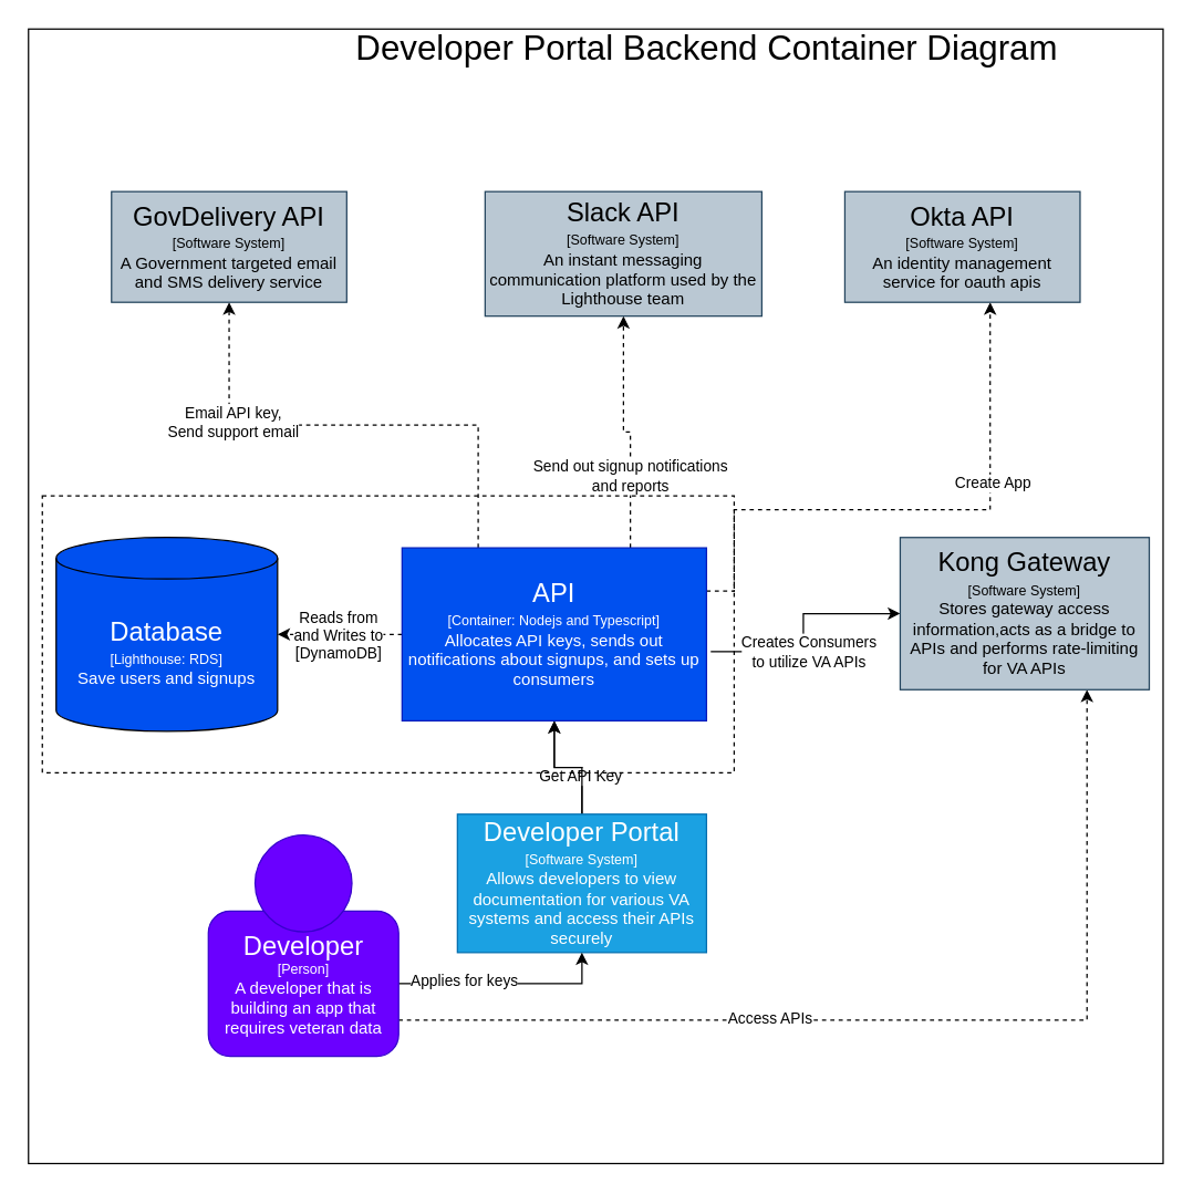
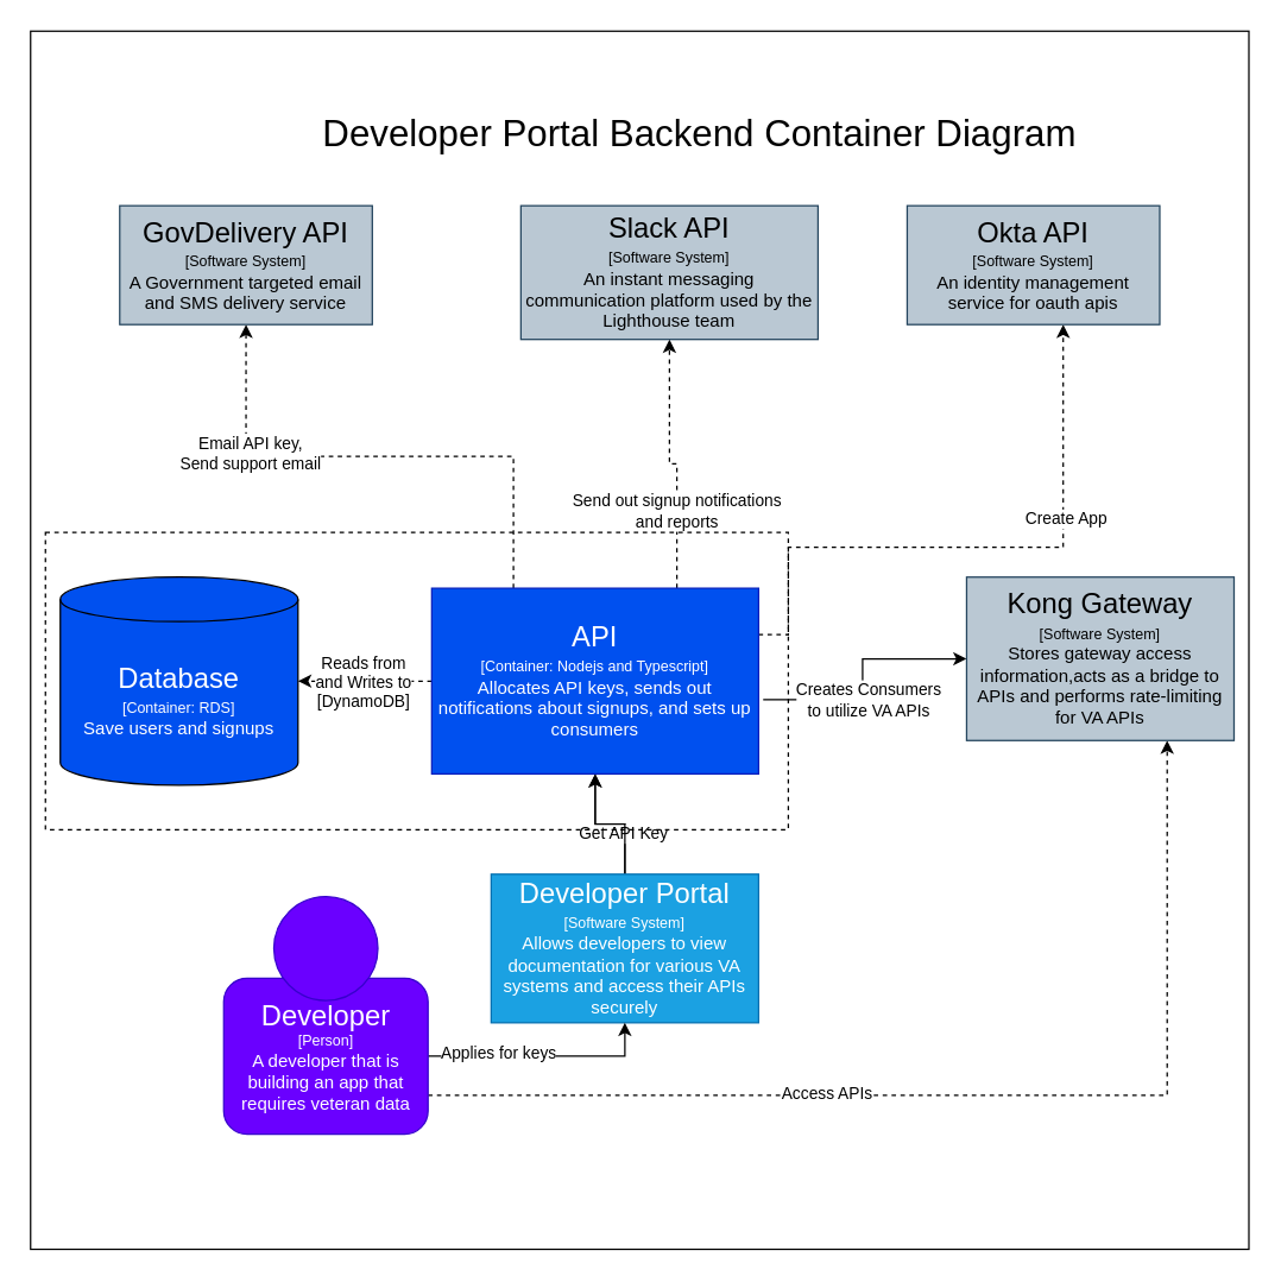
  <mxCell id="0" />
  <mxCell id="1" parent="0" />
  <mxCell id="2" value="" style="whiteSpace=wrap;html=1;aspect=fixed;" parent="1" vertex="1"><mxGeometry x="20" y="20.5" width="820" height="820" as="geometry" /></mxCell>
  <mxCell id="3" style="edgeStyle=orthogonalEdgeStyle;rounded=0;orthogonalLoop=1;jettySize=auto;html=1;exitX=1;exitY=0.25;exitDx=0;exitDy=0;dashed=1;" parent="1" source="31" target="25" edge="1"><mxGeometry relative="1" as="geometry"><Array as="points"><mxPoint x="530" y="368" /><mxPoint x="715" y="368" /></Array></mxGeometry></mxCell>
  <mxCell id="4" value="Create App" style="edgeLabel;html=1;align=center;verticalAlign=middle;resizable=0;points=[];" parent="3" vertex="1" connectable="0"><mxGeometry x="0.37" y="-1" relative="1" as="geometry"><mxPoint as="offset" /></mxGeometry></mxCell>
  <mxCell id="5" style="edgeStyle=orthogonalEdgeStyle;rounded=0;orthogonalLoop=1;jettySize=auto;html=1;exitX=0.75;exitY=0;exitDx=0;exitDy=0;dashed=1;" parent="1" source="31" target="16" edge="1"><mxGeometry relative="1" as="geometry" /></mxCell>
  <mxCell id="6" value="&lt;div&gt;Send out signup notifications&lt;/div&gt;&lt;div&gt;and reports&lt;br&gt;&lt;/div&gt;" style="edgeLabel;html=1;align=center;verticalAlign=middle;resizable=0;points=[];" parent="5" vertex="1" connectable="0"><mxGeometry x="-0.395" y="1" relative="1" as="geometry"><mxPoint as="offset" /></mxGeometry></mxCell>
  <mxCell id="7" style="edgeStyle=orthogonalEdgeStyle;rounded=0;orthogonalLoop=1;jettySize=auto;html=1;exitX=0.25;exitY=0;exitDx=0;exitDy=0;dashed=1;" parent="1" source="31" target="15" edge="1"><mxGeometry relative="1" as="geometry" /></mxCell>
  <mxCell id="8" value="Email API key,&lt;br&gt;Send support email" style="edgeLabel;html=1;align=center;verticalAlign=middle;resizable=0;points=[];" parent="7" vertex="1" connectable="0"><mxGeometry x="0.489" y="-2" relative="1" as="geometry"><mxPoint as="offset" /></mxGeometry></mxCell>
  <mxCell id="9" style="edgeStyle=orthogonalEdgeStyle;rounded=0;orthogonalLoop=1;jettySize=auto;html=1;exitX=0.5;exitY=0;exitDx=0;exitDy=0;entryX=0.5;entryY=1;entryDx=0;entryDy=0;" parent="1" source="14" target="31" edge="1"><mxGeometry relative="1" as="geometry" /></mxCell>
  <mxCell id="10" value="Get API Key" style="edgeLabel;html=1;align=center;verticalAlign=middle;resizable=0;points=[];" parent="9" vertex="1" connectable="0"><mxGeometry x="-0.229" y="-1" relative="1" as="geometry"><mxPoint x="-1" y="7" as="offset" /></mxGeometry></mxCell>
  <mxCell id="11" style="edgeStyle=orthogonalEdgeStyle;rounded=0;orthogonalLoop=1;jettySize=auto;html=1;exitX=1.014;exitY=0.6;exitDx=0;exitDy=0;exitPerimeter=0;" parent="1" source="31" target="24" edge="1"><mxGeometry relative="1" as="geometry" /></mxCell>
  <mxCell id="12" value="&lt;div&gt;Creates Consumers&lt;/div&gt;&lt;div&gt;to utilize VA APIs&lt;/div&gt;" style="edgeLabel;html=1;align=center;verticalAlign=middle;resizable=0;points=[];" parent="11" vertex="1" connectable="0"><mxGeometry x="-0.453" relative="1" as="geometry"><mxPoint x="24.92" as="offset" /></mxGeometry></mxCell>
  <mxCell id="13" value="" style="edgeStyle=orthogonalEdgeStyle;rounded=0;orthogonalLoop=1;jettySize=auto;html=1;" parent="1" source="14" target="31" edge="1"><mxGeometry relative="1" as="geometry" /></mxCell>
  <mxCell id="14" value="&lt;div&gt;&lt;font style=&quot;font-size: 19px&quot;&gt;Developer Portal&lt;br&gt;&lt;/font&gt;&lt;/div&gt;&lt;div&gt;&lt;font style=&quot;font-size: 10px&quot;&gt;[Software System]&lt;/font&gt;&lt;/div&gt;&lt;div&gt;Allows developers to view documentation for various VA systems and access their APIs securely&lt;br&gt;&lt;/div&gt;" style="rounded=0;whiteSpace=wrap;html=1;fillColor=#1ba1e2;strokeColor=#006EAF;fontColor=#ffffff;" parent="1" vertex="1"><mxGeometry x="330" y="588" width="180" height="100" as="geometry" /></mxCell>
  <mxCell id="15" value="&lt;div&gt;&lt;font style=&quot;font-size: 19px&quot;&gt;GovDelivery API&lt;/font&gt;&lt;/div&gt;&lt;div&gt;&lt;font style=&quot;font-size: 10px&quot;&gt;[Software System]&lt;/font&gt;&lt;/div&gt;A Government targeted email and SMS delivery service" style="rounded=0;whiteSpace=wrap;html=1;fillColor=#bac8d3;strokeColor=#23445d;" parent="1" vertex="1"><mxGeometry x="80" y="138" width="170" height="80" as="geometry" /></mxCell>
  <mxCell id="16" value="&lt;div&gt;&lt;font style=&quot;font-size: 19px&quot;&gt;Slack API&lt;/font&gt;&lt;/div&gt;&lt;div&gt;&lt;font style=&quot;font-size: 10px&quot;&gt;[Software System]&lt;/font&gt;&lt;/div&gt;&lt;font style=&quot;font-size: 12px&quot;&gt;An instant messaging communication platform used by the Lighthouse team&lt;br&gt;&lt;/font&gt;" style="rounded=0;whiteSpace=wrap;html=1;fillColor=#bac8d3;strokeColor=#23445d;" parent="1" vertex="1"><mxGeometry x="350" y="138" width="200" height="90" as="geometry" /></mxCell>
  <mxCell id="17" style="edgeStyle=orthogonalEdgeStyle;rounded=0;orthogonalLoop=1;jettySize=auto;html=1;exitX=1;exitY=0.5;exitDx=0;exitDy=0;entryX=0.5;entryY=1;entryDx=0;entryDy=0;" parent="1" source="21" target="14" edge="1"><mxGeometry relative="1" as="geometry" /></mxCell>
  <mxCell id="18" value="&lt;div&gt;Applies for keys&lt;/div&gt;" style="edgeLabel;html=1;align=center;verticalAlign=middle;resizable=0;points=[];" parent="17" vertex="1" connectable="0"><mxGeometry x="-0.392" y="2" relative="1" as="geometry"><mxPoint as="offset" /></mxGeometry></mxCell>
  <mxCell id="19" style="edgeStyle=orthogonalEdgeStyle;rounded=0;orthogonalLoop=1;jettySize=auto;html=1;exitX=1;exitY=0.75;exitDx=0;exitDy=0;entryX=0.75;entryY=1;entryDx=0;entryDy=0;dashed=1;" parent="1" source="21" target="24" edge="1"><mxGeometry relative="1" as="geometry" /></mxCell>
  <mxCell id="20" value="Access APIs" style="edgeLabel;html=1;align=center;verticalAlign=middle;resizable=0;points=[];" parent="19" vertex="1" connectable="0"><mxGeometry x="-0.273" y="1" relative="1" as="geometry"><mxPoint as="offset" /></mxGeometry></mxCell>
  <mxCell id="21" value="&lt;div&gt;&lt;font style=&quot;font-size: 19px&quot;&gt;Developer&lt;/font&gt;&lt;/div&gt;&lt;div style=&quot;font-size: 10px&quot;&gt;&lt;font style=&quot;font-size: 10px&quot;&gt;[Person]&lt;br&gt;&lt;/font&gt;&lt;/div&gt;&lt;div&gt;&lt;font style=&quot;font-size: 12px&quot;&gt;A developer that is building an app that requires veteran data&lt;br&gt;&lt;/font&gt;&lt;/div&gt;" style="rounded=1;whiteSpace=wrap;html=1;fillColor=#6a00ff;strokeColor=#3700CC;fontColor=#ffffff;" parent="1" vertex="1"><mxGeometry x="150" y="658" width="137.5" height="105" as="geometry" /></mxCell>
  <mxCell id="22" value="" style="ellipse;whiteSpace=wrap;html=1;fillColor=#6a00ff;strokeColor=#3700CC;fontColor=#ffffff;" parent="1" vertex="1"><mxGeometry x="183.75" y="603" width="70" height="70" as="geometry" /></mxCell>
- <mxCell id="23" value="&lt;font style=&quot;font-size: 25px&quot;&gt;Developer Portal Backend Container Diagram&lt;/font&gt;" style="text;html=1;align=center;verticalAlign=middle;resizable=0;points=[];autosize=1;" parent="1" vertex="1"><mxGeometry x="250" y="23" width="520" height="20" as="geometry" /></mxCell>
+ <mxCell id="23" value="&lt;font style=&quot;font-size: 25px&quot;&gt;Developer Portal Backend Container Diagram&lt;/font&gt;" style="text;html=1;align=center;verticalAlign=middle;resizable=0;points=[];autosize=1;" parent="1" vertex="1"><mxGeometry x="210" y="78" width="520" height="20" as="geometry" /></mxCell>
  <mxCell id="24" value="&lt;div&gt;&lt;font style=&quot;font-size: 19px&quot;&gt;Kong Gateway&lt;/font&gt;&lt;/div&gt;&lt;div&gt;&lt;font style=&quot;font-size: 10px&quot;&gt;[Software System]&lt;/font&gt;&lt;/div&gt;&lt;div&gt;&lt;font style=&quot;font-size: 10px&quot;&gt;&lt;font style=&quot;font-size: 12px&quot;&gt;Stores gateway access information,&lt;/font&gt;&lt;/font&gt;&lt;font style=&quot;font-size: 10px&quot;&gt;&lt;font style=&quot;font-size: 12px&quot;&gt;&lt;font style=&quot;font-size: 10px&quot;&gt;&lt;font style=&quot;font-size: 12px&quot;&gt;acts as a bridge to APIs and&lt;/font&gt;&lt;/font&gt; performs rate-limiting for VA APIs&lt;/font&gt;&lt;/font&gt;&lt;font style=&quot;font-size: 10px&quot;&gt;&lt;br&gt;&lt;/font&gt;&lt;/div&gt;" style="rounded=0;whiteSpace=wrap;html=1;fillColor=#bac8d3;strokeColor=#23445d;perimeterSpacing=0;" parent="1" vertex="1"><mxGeometry x="650" y="388" width="180" height="110" as="geometry" /></mxCell>
  <mxCell id="25" value="&lt;div&gt;&lt;font style=&quot;font-size: 19px&quot;&gt;Okta API&lt;/font&gt;&lt;/div&gt;&lt;div&gt;&lt;font style=&quot;font-size: 10px&quot;&gt;[Software System]&lt;/font&gt;&lt;/div&gt;An identity management service for oauth apis" style="rounded=0;whiteSpace=wrap;html=1;fillColor=#bac8d3;strokeColor=#23445d;" parent="1" vertex="1"><mxGeometry x="610" y="138" width="170" height="80" as="geometry" /></mxCell>
  <mxCell id="26" value="" style="endArrow=none;dashed=1;html=1;" parent="1" edge="1"><mxGeometry width="50" height="50" relative="1" as="geometry"><mxPoint x="390" y="458" as="sourcePoint" /><mxPoint x="440" y="408" as="targetPoint" /></mxGeometry></mxCell>
  <mxCell id="27" value="" style="endArrow=none;dashed=1;html=1;" parent="1" edge="1"><mxGeometry width="50" height="50" relative="1" as="geometry"><mxPoint x="390" y="458" as="sourcePoint" /><mxPoint x="440" y="408" as="targetPoint" /></mxGeometry></mxCell>
  <mxCell id="28" value="" style="rounded=0;whiteSpace=wrap;html=1;dashed=1;fillColor=none;" parent="1" vertex="1"><mxGeometry x="30" y="358" width="500" height="200" as="geometry" /></mxCell>
  <mxCell id="29" style="edgeStyle=orthogonalEdgeStyle;rounded=0;orthogonalLoop=1;jettySize=auto;html=1;exitX=0;exitY=0.5;exitDx=0;exitDy=0;dashed=1;" parent="1" source="31" target="32" edge="1"><mxGeometry relative="1" as="geometry"><mxPoint x="200" y="458" as="targetPoint" /></mxGeometry></mxCell>
  <mxCell id="30" value="&lt;div&gt;Reads from&lt;/div&gt;&lt;div&gt;and Writes to&lt;/div&gt;&lt;div&gt;[DynamoDB]&lt;br&gt;&lt;/div&gt;" style="edgeLabel;html=1;align=center;verticalAlign=middle;resizable=0;points=[];" parent="29" vertex="1" connectable="0"><mxGeometry x="0.691" relative="1" as="geometry"><mxPoint x="29.11" as="offset" /></mxGeometry></mxCell>
  <mxCell id="31" value="&lt;div&gt;&lt;font style=&quot;font-size: 19px&quot;&gt;API&lt;br&gt;&lt;/font&gt;&lt;/div&gt;&lt;div&gt;&lt;font style=&quot;font-size: 10px&quot;&gt;[Container: Nodejs and Typescript]&lt;br&gt;&lt;/font&gt;&lt;/div&gt;&lt;div&gt;Allocates API keys, sends out notifications about signups, and sets up consumers&lt;font style=&quot;font-size: 10px&quot;&gt;&lt;br&gt;&lt;/font&gt;&lt;/div&gt;" style="rounded=0;whiteSpace=wrap;html=1;fillColor=#0050ef;strokeColor=#001DBC;fontColor=#ffffff;" parent="1" vertex="1"><mxGeometry x="290" y="395.5" width="220" height="125" as="geometry" /></mxCell>
- <mxCell id="32" value="&lt;div&gt;&lt;font style=&quot;font-size: 19px&quot; color=&quot;#FFFFFF&quot;&gt;Database&lt;br&gt;&lt;/font&gt;&lt;/div&gt;&lt;div&gt;&lt;font style=&quot;font-size: 10px&quot; color=&quot;#FFFFFF&quot;&gt;[Lighthouse: RDS]&lt;/font&gt;&lt;/div&gt;&lt;div&gt;&lt;font color=&quot;#FFFFFF&quot;&gt;Save users and signups&lt;font style=&quot;font-size: 10px&quot;&gt;&lt;br&gt;&lt;/font&gt;&lt;/font&gt;&lt;/div&gt;" style="shape=cylinder3;whiteSpace=wrap;html=1;boundedLbl=1;backgroundOutline=1;size=15;fillColor=#0050EF;" vertex="1" parent="1"><mxGeometry x="40" y="388" width="160" height="140" as="geometry" /></mxCell>
+ <mxCell id="32" value="&lt;div&gt;&lt;font style=&quot;font-size: 19px&quot; color=&quot;#FFFFFF&quot;&gt;Database&lt;br&gt;&lt;/font&gt;&lt;/div&gt;&lt;div&gt;&lt;font style=&quot;font-size: 10px&quot; color=&quot;#FFFFFF&quot;&gt;[Container: RDS]&lt;/font&gt;&lt;/div&gt;&lt;div&gt;&lt;font color=&quot;#FFFFFF&quot;&gt;Save users and signups&lt;font style=&quot;font-size: 10px&quot;&gt;&lt;br&gt;&lt;/font&gt;&lt;/font&gt;&lt;/div&gt;" style="shape=cylinder3;whiteSpace=wrap;html=1;boundedLbl=1;backgroundOutline=1;size=15;fillColor=#0050EF;" vertex="1" parent="1"><mxGeometry x="40" y="388" width="160" height="140" as="geometry" /></mxCell>
